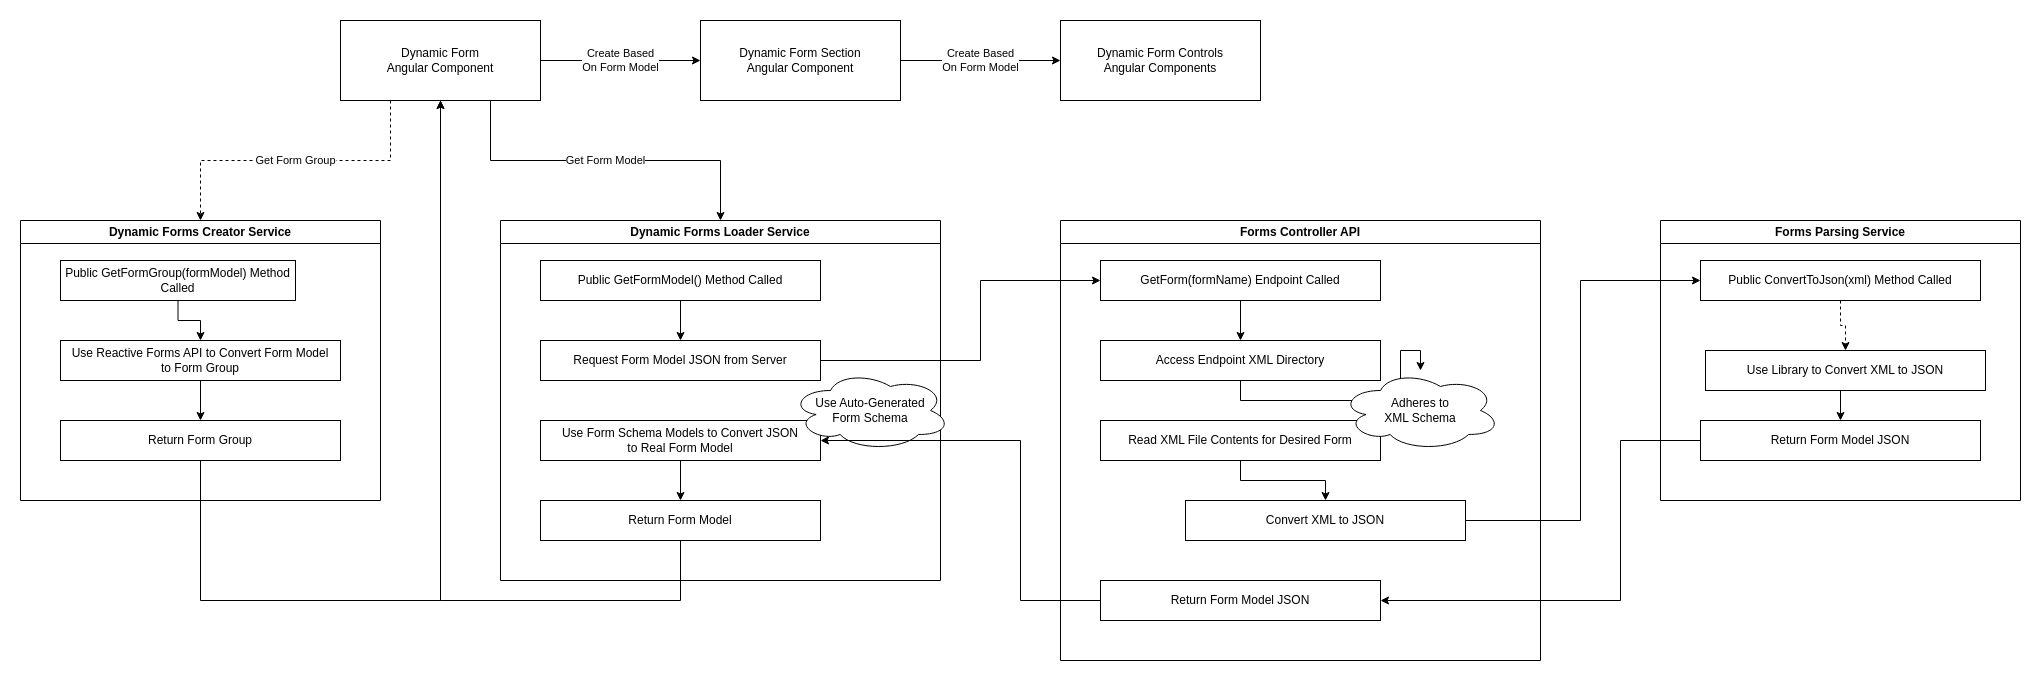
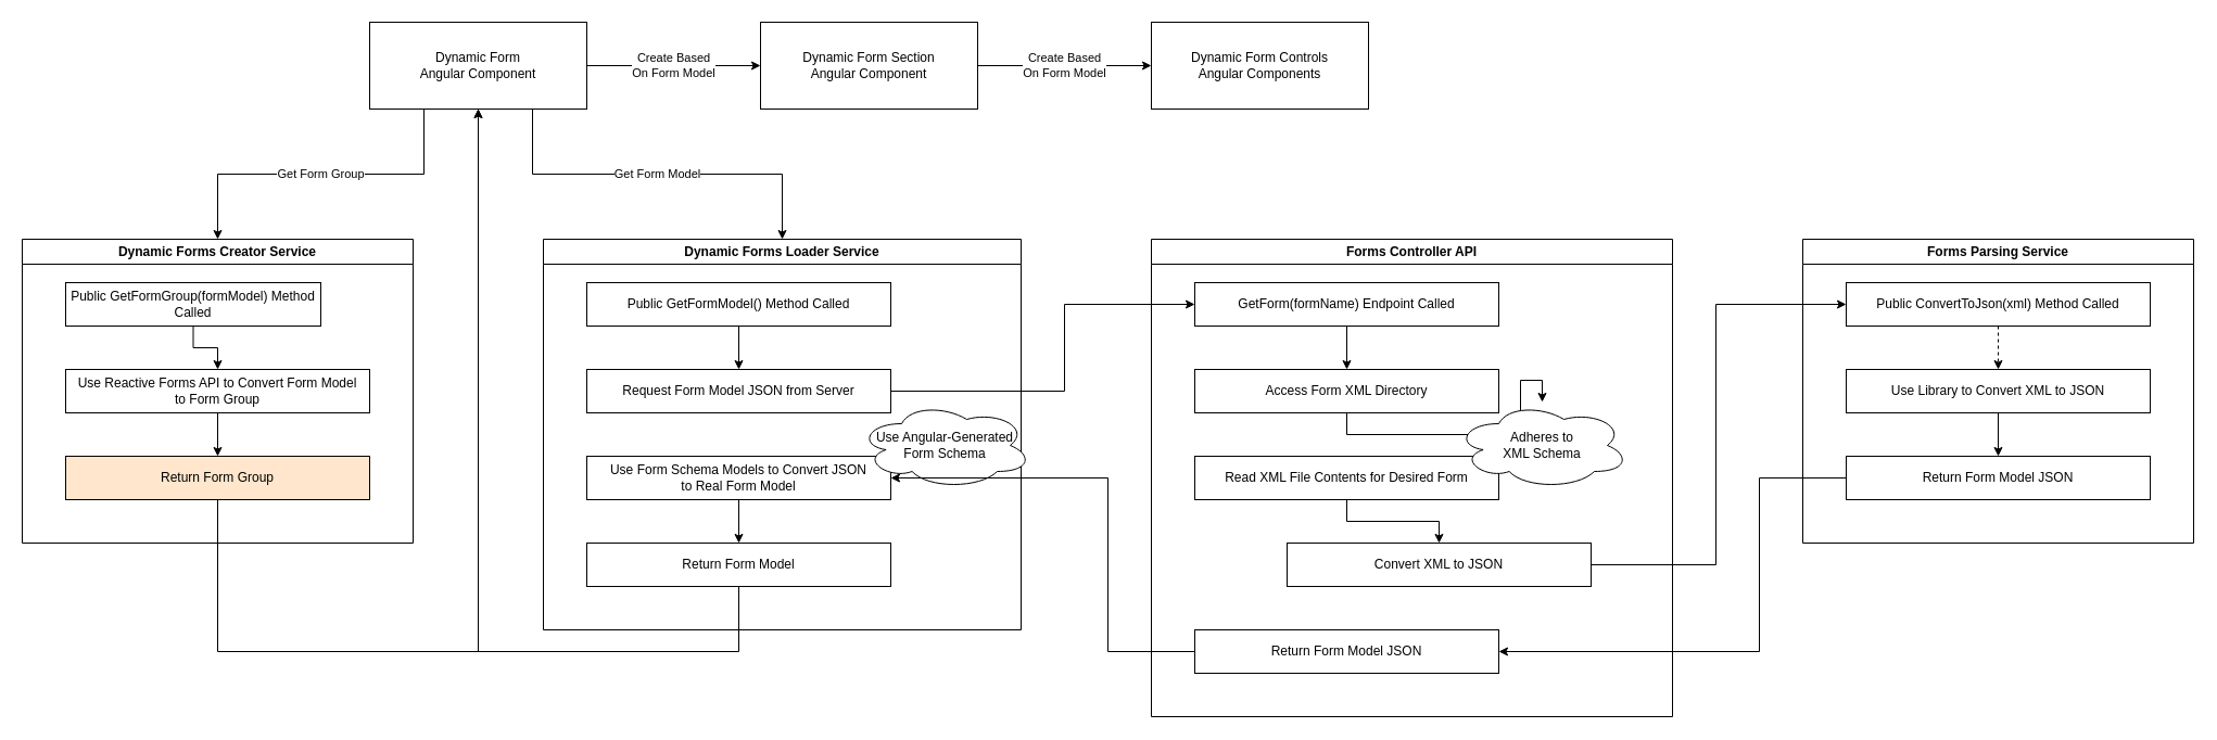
  <mxCell id="0" />
  <mxCell id="1" parent="0" />
  <mxCell id="2" value="Create Based&lt;br&gt;On Form Model" style="edgeStyle=orthogonalEdgeStyle;rounded=0;orthogonalLoop=1;jettySize=auto;html=1;exitX=1;exitY=0.5;exitDx=0;exitDy=0;entryX=0;entryY=0.5;entryDx=0;entryDy=0;" edge="1" parent="1" source="5" target="8"><mxGeometry relative="1" as="geometry" /></mxCell>
- <mxCell id="3" value="Get Form Group" style="edgeStyle=orthogonalEdgeStyle;rounded=0;orthogonalLoop=1;jettySize=auto;html=1;exitX=0.25;exitY=1;exitDx=0;exitDy=0;entryX=0.5;entryY=0;entryDx=0;entryDy=0;strokeColor=default;startArrow=none;startFill=0;endArrow=classic;endFill=1;dashed=1;" edge="1" parent="1" source="5" target="37"><mxGeometry relative="1" as="geometry" /></mxCell>
+ <mxCell id="3" value="Get Form Group" style="edgeStyle=orthogonalEdgeStyle;rounded=0;orthogonalLoop=1;jettySize=auto;html=1;exitX=0.25;exitY=1;exitDx=0;exitDy=0;entryX=0.5;entryY=0;entryDx=0;entryDy=0;strokeColor=default;startArrow=none;startFill=0;endArrow=classic;endFill=1;" edge="1" parent="1" source="5" target="37"><mxGeometry relative="1" as="geometry" /></mxCell>
  <mxCell id="4" value="Get Form Model" style="edgeStyle=orthogonalEdgeStyle;rounded=0;orthogonalLoop=1;jettySize=auto;html=1;exitX=0.75;exitY=1;exitDx=0;exitDy=0;entryX=0.5;entryY=0;entryDx=0;entryDy=0;strokeColor=default;startArrow=none;startFill=0;endArrow=classic;endFill=1;" edge="1" parent="1" source="5" target="9"><mxGeometry relative="1" as="geometry" /></mxCell>
  <mxCell id="5" value="Dynamic Form&lt;br&gt;Angular Component" style="rounded=0;whiteSpace=wrap;html=1;" vertex="1" parent="1"><mxGeometry x="340" y="20" width="200" height="80" as="geometry" /></mxCell>
  <mxCell id="6" value="Dynamic Form Controls&lt;br&gt;Angular Components" style="rounded=0;whiteSpace=wrap;html=1;" vertex="1" parent="1"><mxGeometry x="1060" y="20" width="200" height="80" as="geometry" /></mxCell>
  <mxCell id="7" value="Create Based&lt;br&gt;On Form Model" style="edgeStyle=orthogonalEdgeStyle;rounded=0;orthogonalLoop=1;jettySize=auto;html=1;exitX=1;exitY=0.5;exitDx=0;exitDy=0;entryX=0;entryY=0.5;entryDx=0;entryDy=0;" edge="1" parent="1" source="8" target="6"><mxGeometry relative="1" as="geometry" /></mxCell>
  <mxCell id="8" value="Dynamic Form Section&lt;br&gt;Angular Component" style="rounded=0;whiteSpace=wrap;html=1;" vertex="1" parent="1"><mxGeometry x="700" y="20" width="200" height="80" as="geometry" /></mxCell>
  <mxCell id="9" value="Dynamic Forms Loader Service" style="swimlane;whiteSpace=wrap;html=1;" vertex="1" parent="1"><mxGeometry x="500" y="220" width="440" height="360" as="geometry" /></mxCell>
  <mxCell id="10" style="edgeStyle=orthogonalEdgeStyle;rounded=0;orthogonalLoop=1;jettySize=auto;html=1;exitX=0.5;exitY=1;exitDx=0;exitDy=0;entryX=0.5;entryY=0;entryDx=0;entryDy=0;strokeColor=default;startArrow=none;startFill=0;" edge="1" parent="9" source="11" target="12"><mxGeometry relative="1" as="geometry" /></mxCell>
  <mxCell id="11" value="Public GetFormModel() Method Called" style="rounded=0;whiteSpace=wrap;html=1;" vertex="1" parent="9"><mxGeometry x="40" y="40" width="280" height="40" as="geometry" /></mxCell>
  <mxCell id="12" value="Request Form Model JSON from Server" style="rounded=0;whiteSpace=wrap;html=1;" vertex="1" parent="9"><mxGeometry x="40" y="120" width="280" height="40" as="geometry" /></mxCell>
  <mxCell id="13" style="edgeStyle=orthogonalEdgeStyle;rounded=0;orthogonalLoop=1;jettySize=auto;html=1;exitX=0.5;exitY=1;exitDx=0;exitDy=0;entryX=0.5;entryY=0;entryDx=0;entryDy=0;strokeColor=default;startArrow=none;startFill=0;" edge="1" parent="9" source="14" target="15"><mxGeometry relative="1" as="geometry" /></mxCell>
  <mxCell id="14" value="Use Form Schema Models to Convert JSON&lt;br&gt;to Real Form Model" style="rounded=0;whiteSpace=wrap;html=1;" vertex="1" parent="9"><mxGeometry x="40" y="200" width="280" height="40" as="geometry" /></mxCell>
  <mxCell id="15" value="Return Form Model" style="rounded=0;whiteSpace=wrap;html=1;" vertex="1" parent="9"><mxGeometry x="40" y="280" width="280" height="40" as="geometry" /></mxCell>
- <mxCell id="16" value="Use Auto-Generated&lt;br&gt;Form Schema" style="ellipse;shape=cloud;whiteSpace=wrap;html=1;" vertex="1" parent="9"><mxGeometry x="290" y="150" width="160" height="80" as="geometry" /></mxCell>
+ <mxCell id="16" value="Use Angular-Generated&lt;br&gt;Form Schema" style="ellipse;shape=cloud;whiteSpace=wrap;html=1;" vertex="1" parent="9"><mxGeometry x="290" y="150" width="160" height="80" as="geometry" /></mxCell>
  <mxCell id="17" value="Forms Controller API" style="swimlane;whiteSpace=wrap;html=1;" vertex="1" parent="1"><mxGeometry x="1060" y="220" width="480" height="440" as="geometry" /></mxCell>
  <mxCell id="18" style="edgeStyle=orthogonalEdgeStyle;rounded=0;orthogonalLoop=1;jettySize=auto;html=1;exitX=0.5;exitY=1;exitDx=0;exitDy=0;entryX=0.5;entryY=0;entryDx=0;entryDy=0;strokeColor=default;startArrow=none;startFill=0;" edge="1" parent="17" source="19" target="21"><mxGeometry relative="1" as="geometry" /></mxCell>
  <mxCell id="19" value="GetForm(formName) Endpoint Called" style="rounded=0;whiteSpace=wrap;html=1;" vertex="1" parent="17"><mxGeometry x="40" y="40" width="280" height="40" as="geometry" /></mxCell>
  <mxCell id="20" style="edgeStyle=orthogonalEdgeStyle;rounded=0;orthogonalLoop=1;jettySize=auto;html=1;exitX=0.5;exitY=1;exitDx=0;exitDy=0;strokeColor=default;startArrow=none;startFill=0;" edge="1" parent="17" source="21" target="26"><mxGeometry relative="1" as="geometry" /></mxCell>
- <mxCell id="21" value="Access Endpoint XML Directory" style="rounded=0;whiteSpace=wrap;html=1;" vertex="1" parent="17"><mxGeometry x="40" y="120" width="280" height="40" as="geometry" /></mxCell>
+ <mxCell id="21" value="Access Form XML Directory" style="rounded=0;whiteSpace=wrap;html=1;" vertex="1" parent="17"><mxGeometry x="40" y="120" width="280" height="40" as="geometry" /></mxCell>
  <mxCell id="22" style="edgeStyle=orthogonalEdgeStyle;rounded=0;orthogonalLoop=1;jettySize=auto;html=1;exitX=0.5;exitY=1;exitDx=0;exitDy=0;entryX=0.5;entryY=0;entryDx=0;entryDy=0;strokeColor=default;startArrow=none;startFill=0;" edge="1" parent="17" source="23" target="24"><mxGeometry relative="1" as="geometry" /></mxCell>
  <mxCell id="23" value="Read XML File Contents for Desired Form" style="rounded=0;whiteSpace=wrap;html=1;" vertex="1" parent="17"><mxGeometry x="40" y="200" width="280" height="40" as="geometry" /></mxCell>
  <mxCell id="24" value="Convert XML to JSON" style="rounded=0;whiteSpace=wrap;html=1;" vertex="1" parent="17"><mxGeometry x="125" y="280" width="280" height="40" as="geometry" /></mxCell>
  <mxCell id="25" value="Return Form Model JSON" style="rounded=0;whiteSpace=wrap;html=1;" vertex="1" parent="17"><mxGeometry x="40" y="360" width="280" height="40" as="geometry" /></mxCell>
  <mxCell id="26" value="Adheres to&lt;br&gt;XML Schema" style="ellipse;shape=cloud;whiteSpace=wrap;html=1;" vertex="1" parent="17"><mxGeometry x="280" y="150" width="160" height="80" as="geometry" /></mxCell>
  <mxCell id="27" style="edgeStyle=orthogonalEdgeStyle;rounded=0;orthogonalLoop=1;jettySize=auto;html=1;exitX=1;exitY=0.5;exitDx=0;exitDy=0;entryX=0;entryY=0.5;entryDx=0;entryDy=0;strokeColor=default;startArrow=none;startFill=0;" edge="1" parent="1" source="12" target="19"><mxGeometry relative="1" as="geometry"><Array as="points"><mxPoint x="980" y="360" /><mxPoint x="980" y="280" /></Array></mxGeometry></mxCell>
  <mxCell id="28" value="Forms Parsing Service" style="swimlane;whiteSpace=wrap;html=1;" vertex="1" parent="1"><mxGeometry x="1660" y="220" width="360" height="280" as="geometry" /></mxCell>
  <mxCell id="29" style="edgeStyle=orthogonalEdgeStyle;rounded=0;orthogonalLoop=1;jettySize=auto;html=1;exitX=0.5;exitY=1;exitDx=0;exitDy=0;entryX=0.5;entryY=0;entryDx=0;entryDy=0;strokeColor=default;startArrow=none;startFill=0;dashed=1;" edge="1" parent="28" source="30" target="32"><mxGeometry relative="1" as="geometry" /></mxCell>
  <mxCell id="30" value="Public ConvertToJson(xml) Method Called" style="rounded=0;whiteSpace=wrap;html=1;" vertex="1" parent="28"><mxGeometry x="40" y="40" width="280" height="40" as="geometry" /></mxCell>
  <mxCell id="31" style="edgeStyle=orthogonalEdgeStyle;rounded=0;orthogonalLoop=1;jettySize=auto;html=1;exitX=0.5;exitY=1;exitDx=0;exitDy=0;entryX=0.5;entryY=0;entryDx=0;entryDy=0;strokeColor=default;startArrow=none;startFill=0;" edge="1" parent="28" source="32" target="33"><mxGeometry relative="1" as="geometry" /></mxCell>
- <mxCell id="32" value="Use Library to Convert XML to JSON" style="rounded=0;whiteSpace=wrap;html=1;" vertex="1" parent="28"><mxGeometry x="45" y="130" width="280" height="40" as="geometry" /></mxCell>
+ <mxCell id="32" value="Use Library to Convert XML to JSON" style="rounded=0;whiteSpace=wrap;html=1;" vertex="1" parent="28"><mxGeometry x="40" y="120" width="280" height="40" as="geometry" /></mxCell>
  <mxCell id="33" value="Return Form Model JSON" style="rounded=0;whiteSpace=wrap;html=1;" vertex="1" parent="28"><mxGeometry x="40" y="200" width="280" height="40" as="geometry" /></mxCell>
  <mxCell id="34" style="edgeStyle=orthogonalEdgeStyle;rounded=0;orthogonalLoop=1;jettySize=auto;html=1;exitX=0;exitY=0.5;exitDx=0;exitDy=0;entryX=1;entryY=0.5;entryDx=0;entryDy=0;strokeColor=default;startArrow=none;startFill=0;" edge="1" parent="1" source="33" target="25"><mxGeometry relative="1" as="geometry"><Array as="points"><mxPoint x="1620" y="440" /><mxPoint x="1620" y="600" /></Array></mxGeometry></mxCell>
  <mxCell id="35" style="edgeStyle=orthogonalEdgeStyle;rounded=0;orthogonalLoop=1;jettySize=auto;html=1;exitX=1;exitY=0.5;exitDx=0;exitDy=0;entryX=0;entryY=0.5;entryDx=0;entryDy=0;strokeColor=default;startArrow=none;startFill=0;" edge="1" parent="1" source="24" target="30"><mxGeometry relative="1" as="geometry"><Array as="points"><mxPoint x="1580" y="520" /><mxPoint x="1580" y="280" /></Array></mxGeometry></mxCell>
  <mxCell id="36" style="edgeStyle=orthogonalEdgeStyle;rounded=0;orthogonalLoop=1;jettySize=auto;html=1;exitX=0;exitY=0.5;exitDx=0;exitDy=0;entryX=1;entryY=0.5;entryDx=0;entryDy=0;strokeColor=default;startArrow=none;startFill=0;" edge="1" parent="1" source="25" target="14"><mxGeometry relative="1" as="geometry"><Array as="points"><mxPoint x="1020" y="600" /><mxPoint x="1020" y="440" /></Array></mxGeometry></mxCell>
  <mxCell id="37" value="Dynamic Forms Creator Service" style="swimlane;whiteSpace=wrap;html=1;" vertex="1" parent="1"><mxGeometry x="20" y="220" width="360" height="280" as="geometry" /></mxCell>
  <mxCell id="38" style="edgeStyle=orthogonalEdgeStyle;rounded=0;orthogonalLoop=1;jettySize=auto;html=1;exitX=0.5;exitY=1;exitDx=0;exitDy=0;entryX=0.5;entryY=0;entryDx=0;entryDy=0;strokeColor=default;startArrow=none;startFill=0;endArrow=classic;endFill=1;" edge="1" parent="37" source="39" target="41"><mxGeometry relative="1" as="geometry" /></mxCell>
  <mxCell id="39" value="Public GetFormGroup(formModel) Method Called" style="rounded=0;whiteSpace=wrap;html=1;" vertex="1" parent="37"><mxGeometry x="40" y="40" width="235" height="40" as="geometry" /></mxCell>
  <mxCell id="40" style="edgeStyle=orthogonalEdgeStyle;rounded=0;orthogonalLoop=1;jettySize=auto;html=1;exitX=0.5;exitY=1;exitDx=0;exitDy=0;entryX=0.5;entryY=0;entryDx=0;entryDy=0;strokeColor=default;startArrow=none;startFill=0;endArrow=classic;endFill=1;" edge="1" parent="37" source="41" target="42"><mxGeometry relative="1" as="geometry" /></mxCell>
  <mxCell id="41" value="Use Reactive Forms API to Convert Form Model&lt;br&gt;to Form Group" style="rounded=0;whiteSpace=wrap;html=1;" vertex="1" parent="37"><mxGeometry x="40" y="120" width="280" height="40" as="geometry" /></mxCell>
- <mxCell id="42" value="Return Form Group" style="rounded=0;whiteSpace=wrap;html=1;" vertex="1" parent="37"><mxGeometry x="40" y="200" width="280" height="40" as="geometry" /></mxCell>
+ <mxCell id="42" value="Return Form Group" style="rounded=0;whiteSpace=wrap;html=1;fillColor=#ffe6cc;" vertex="1" parent="37"><mxGeometry x="40" y="200" width="280" height="40" as="geometry" /></mxCell>
  <mxCell id="43" style="edgeStyle=orthogonalEdgeStyle;rounded=0;orthogonalLoop=1;jettySize=auto;html=1;exitX=0.5;exitY=1;exitDx=0;exitDy=0;entryX=0.5;entryY=1;entryDx=0;entryDy=0;strokeColor=default;startArrow=none;startFill=0;endArrow=classic;endFill=1;" edge="1" parent="1" source="42" target="5"><mxGeometry relative="1" as="geometry"><Array as="points"><mxPoint x="200" y="600" /><mxPoint x="440" y="600" /></Array></mxGeometry></mxCell>
  <mxCell id="44" style="edgeStyle=orthogonalEdgeStyle;rounded=0;orthogonalLoop=1;jettySize=auto;html=1;exitX=0.5;exitY=1;exitDx=0;exitDy=0;entryX=0.5;entryY=1;entryDx=0;entryDy=0;strokeColor=default;startArrow=none;startFill=0;endArrow=classic;endFill=1;" edge="1" parent="1" source="15" target="5"><mxGeometry relative="1" as="geometry"><Array as="points"><mxPoint x="680" y="600" /><mxPoint x="440" y="600" /></Array></mxGeometry></mxCell>
